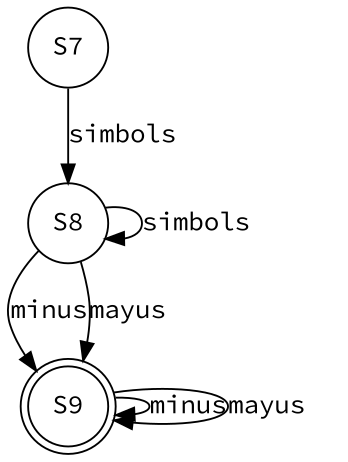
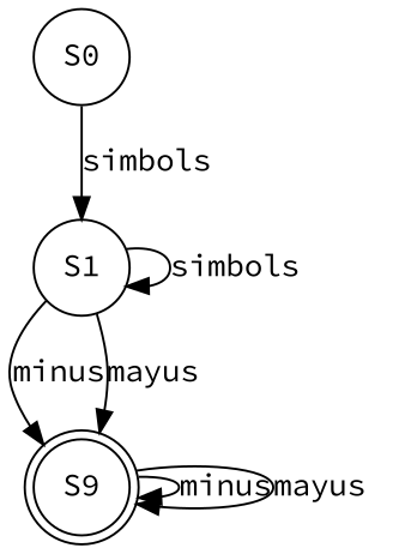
  digraph {
    fontname="Source Code Pro"
    forcelabels=true
    rankdir=TB
    node [fontname="Source Code Pro" shape=circle]
    edge [fontname="Source Code Pro"]
-   n1 [label=S7]
-   n2 [label=S8]
+   n1 [label=S0]
+   n2 [label=S1]
    n3 [label=S9 shape=doublecircle]
    n1 -> n2 [label=simbols]
    n2 -> n2 [label=simbols]
    n2 -> n3 [label=minus]
    n2 -> n3 [label=mayus]
    n3 -> n3 [label=minus]
    n3 -> n3 [label=mayus]
  }
